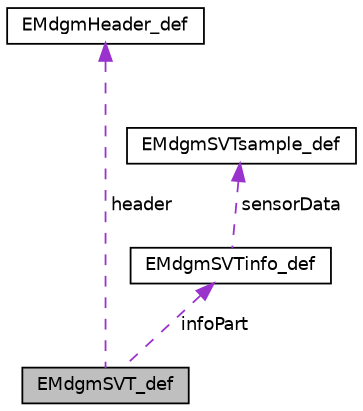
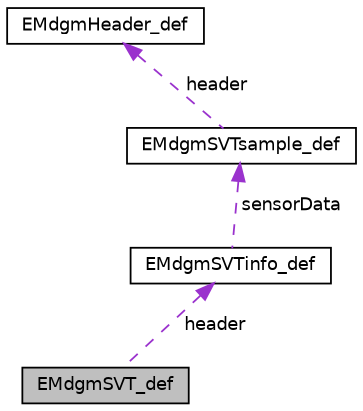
  digraph {
    node [color=black fillcolor=white fontname=Helvetica fontsize=10 shape=record style=filled]
    edge [color=darkorchid3 dir=back fontname=Helvetica fontsize=10 labelfontname=Helvetica labelfontsize=10 style=dashed]
    n1 [fillcolor=grey75 fontcolor=black height=0.2 label=EMdgmSVT_def width=0.4]
    n2 [height=0.2 label=EMdgmHeader_def width=0.4]
    n3 [height=0.2 label=EMdgmSVTinfo_def width=0.4]
    n4 [height=0.2 label=EMdgmSVTsample_def width=0.4]
-   n2 -> n1 [label=" header"]
-   n3 -> n1 [label=" infoPart"]
+   n2 -> n4 [label=" header"]
+   n3 -> n1 [label=" header"]
    n4 -> n3 [label=" sensorData"]
  }
